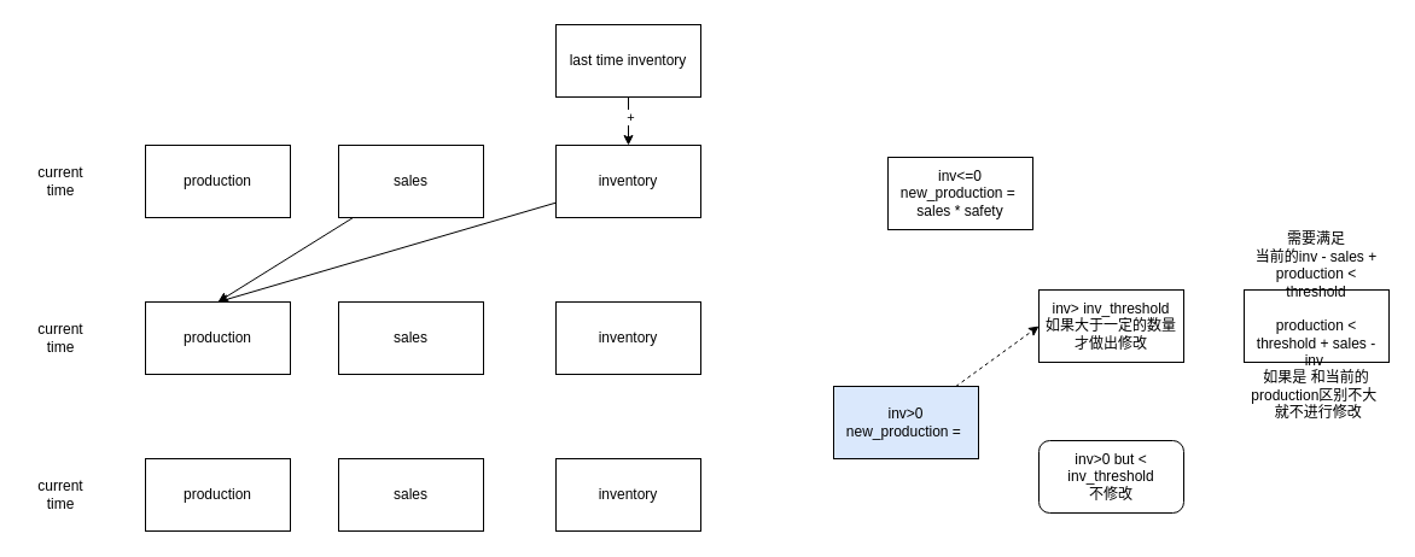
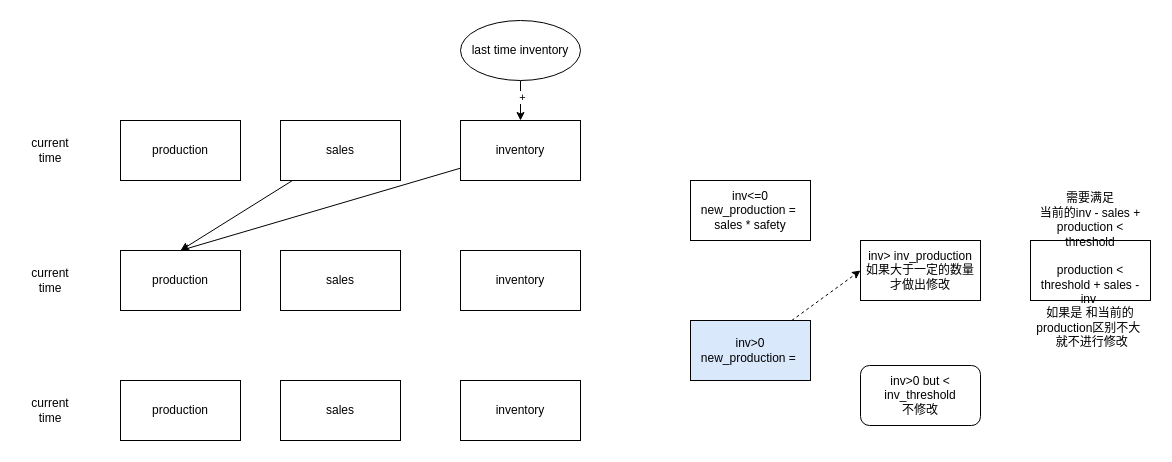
  <mxCell id="0" />
  <mxCell id="1" parent="0" />
  <mxCell id="2" style="edgeStyle=none;html=1;entryX=0.5;entryY=0;entryDx=0;entryDy=0;" edge="1" parent="1" source="3" target="9"><mxGeometry relative="1" as="geometry" /></mxCell>
  <mxCell id="3" value="sales" style="rounded=0;whiteSpace=wrap;html=1;" vertex="1" parent="1"><mxGeometry x="280" y="120" width="120" height="60" as="geometry" /></mxCell>
  <mxCell id="4" value="production" style="rounded=0;whiteSpace=wrap;html=1;" vertex="1" parent="1"><mxGeometry x="120" y="120" width="120" height="60" as="geometry" /></mxCell>
  <mxCell id="5" style="edgeStyle=none;html=1;entryX=0.5;entryY=0;entryDx=0;entryDy=0;" edge="1" parent="1" source="6" target="9"><mxGeometry relative="1" as="geometry" /></mxCell>
  <mxCell id="6" value="inventory&lt;br&gt;" style="rounded=0;whiteSpace=wrap;html=1;" vertex="1" parent="1"><mxGeometry x="460" y="120" width="120" height="60" as="geometry" /></mxCell>
  <mxCell id="7" value="current time" style="text;html=1;strokeColor=none;fillColor=none;align=center;verticalAlign=middle;whiteSpace=wrap;rounded=0;" vertex="1" parent="1"><mxGeometry x="20" y="135" width="60" height="30" as="geometry" /></mxCell>
  <mxCell id="8" value="sales" style="rounded=0;whiteSpace=wrap;html=1;" vertex="1" parent="1"><mxGeometry x="280" y="250" width="120" height="60" as="geometry" /></mxCell>
  <mxCell id="9" value="production" style="rounded=0;whiteSpace=wrap;html=1;" vertex="1" parent="1"><mxGeometry x="120" y="250" width="120" height="60" as="geometry" /></mxCell>
  <mxCell id="10" value="inventory" style="rounded=0;whiteSpace=wrap;html=1;" vertex="1" parent="1"><mxGeometry x="460" y="250" width="120" height="60" as="geometry" /></mxCell>
  <mxCell id="11" value="current time" style="text;html=1;strokeColor=none;fillColor=none;align=center;verticalAlign=middle;whiteSpace=wrap;rounded=0;" vertex="1" parent="1"><mxGeometry x="20" y="265" width="60" height="30" as="geometry" /></mxCell>
  <mxCell id="12" value="sales" style="rounded=0;whiteSpace=wrap;html=1;" vertex="1" parent="1"><mxGeometry x="280" y="380" width="120" height="60" as="geometry" /></mxCell>
  <mxCell id="13" value="production" style="rounded=0;whiteSpace=wrap;html=1;" vertex="1" parent="1"><mxGeometry x="120" y="380" width="120" height="60" as="geometry" /></mxCell>
  <mxCell id="14" value="inventory" style="rounded=0;whiteSpace=wrap;html=1;" vertex="1" parent="1"><mxGeometry x="460" y="380" width="120" height="60" as="geometry" /></mxCell>
  <mxCell id="15" value="current time" style="text;html=1;strokeColor=none;fillColor=none;align=center;verticalAlign=middle;whiteSpace=wrap;rounded=0;" vertex="1" parent="1"><mxGeometry x="20" y="395" width="60" height="30" as="geometry" /></mxCell>
  <mxCell id="16" value="" style="edgeStyle=none;html=1;" edge="1" parent="1" source="18" target="6"><mxGeometry relative="1" as="geometry" /></mxCell>
  <mxCell id="17" value="+" style="edgeLabel;html=1;align=center;verticalAlign=middle;resizable=0;points=[];" vertex="1" connectable="0" parent="16"><mxGeometry x="-0.191" y="1" relative="1" as="geometry"><mxPoint as="offset" /></mxGeometry></mxCell>
- <mxCell id="18" value="last time inventory" style="rounded=0;whiteSpace=wrap;html=1;" vertex="1" parent="1"><mxGeometry x="460" y="20" width="120" height="60" as="geometry" /></mxCell>
- <mxCell id="19" value="inv&amp;lt;=0&lt;br&gt;new_production =&amp;nbsp;&lt;br&gt;sales * safety" style="rounded=0;whiteSpace=wrap;html=1;" vertex="1" parent="1"><mxGeometry x="735" y="130" width="120" height="60" as="geometry" /></mxCell>
+ <mxCell id="18" value="last time inventory" style="ellipse;whiteSpace=wrap;html=1;" vertex="1" parent="1"><mxGeometry x="460" y="20" width="120" height="60" as="geometry" /></mxCell>
+ <mxCell id="19" value="inv&amp;lt;=0&lt;br&gt;new_production =&amp;nbsp;&lt;br&gt;sales * safety" style="rounded=0;whiteSpace=wrap;html=1;" vertex="1" parent="1"><mxGeometry x="690" y="180" width="120" height="60" as="geometry" /></mxCell>
  <mxCell id="20" style="edgeStyle=none;html=1;entryX=0;entryY=0.5;entryDx=0;entryDy=0;dashed=1;" edge="1" parent="1" source="21" target="22"><mxGeometry relative="1" as="geometry" /></mxCell>
  <mxCell id="21" value="inv&amp;gt;0&lt;br&gt;new_production =&amp;nbsp;" style="rounded=0;whiteSpace=wrap;html=1;fillColor=#dae8fc;" vertex="1" parent="1"><mxGeometry x="690" y="320" width="120" height="60" as="geometry" /></mxCell>
- <mxCell id="22" value="inv&amp;gt; inv_threshold&lt;br&gt;如果大于一定的数量才做出修改" style="rounded=0;whiteSpace=wrap;html=1;" vertex="1" parent="1"><mxGeometry x="860" y="240" width="120" height="60" as="geometry" /></mxCell>
+ <mxCell id="22" value="inv&amp;gt; inv_production&lt;br&gt;如果大于一定的数量才做出修改" style="rounded=0;whiteSpace=wrap;html=1;" vertex="1" parent="1"><mxGeometry x="860" y="240" width="120" height="60" as="geometry" /></mxCell>
  <mxCell id="23" value="inv&amp;gt;0 but &amp;lt; inv_threshold&lt;br&gt;不修改" style="whiteSpace=wrap;html=1;rounded=1;" vertex="1" parent="1"><mxGeometry x="860" y="365" width="120" height="60" as="geometry" /></mxCell>
  <mxCell id="24" value="需要满足&lt;br&gt;当前的inv - sales + production &amp;lt; threshold&lt;br&gt;&lt;br&gt;production &amp;lt; threshold + sales - inv&amp;nbsp;&lt;br&gt;如果是 和当前的production区别不大&amp;nbsp; &amp;nbsp;就不进行修改" style="rounded=0;whiteSpace=wrap;html=1;" vertex="1" parent="1"><mxGeometry x="1030" y="240" width="120" height="60" as="geometry" /></mxCell>
